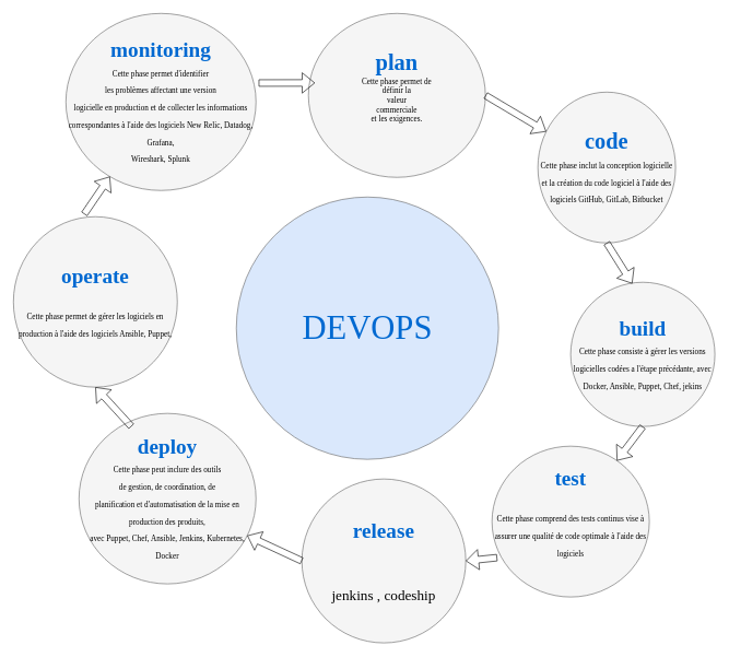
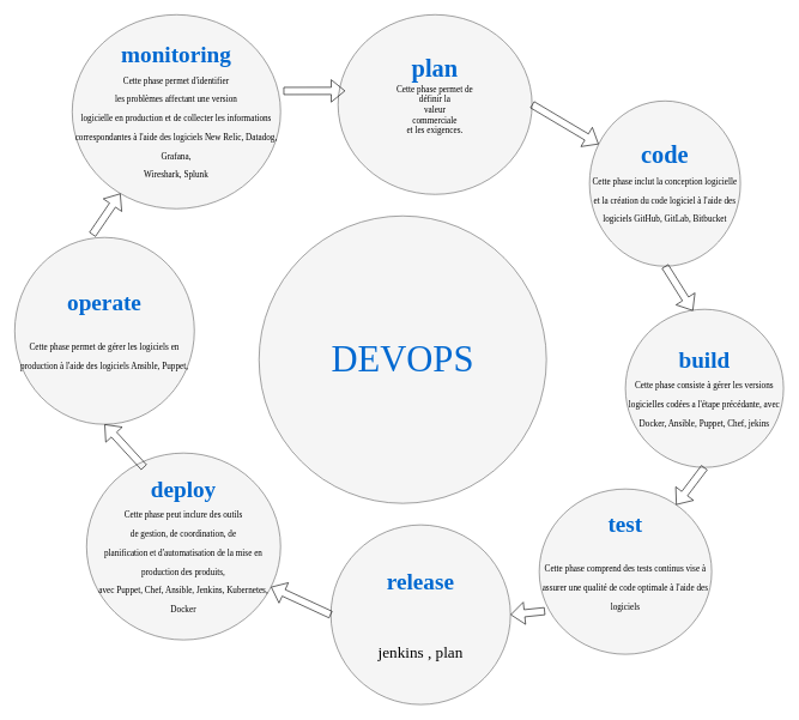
  <mxCell id="0" />
  <mxCell id="1" parent="0" />
- <mxCell id="2" value="&lt;font style=&quot;font-size: 51px&quot;&gt;DEVOPS&lt;/font&gt;" style="ellipse;whiteSpace=wrap;html=1;rounded=0;shadow=0;dashed=0;comic=0;fontFamily=Verdana;fontSize=22;fontColor=#0069D1;fillColor=#dae8fc;strokeColor=#666666;" parent="1" vertex="1"><mxGeometry x="360" y="300" width="400" height="400" as="geometry" /></mxCell>
+ <mxCell id="2" value="&lt;font style=&quot;font-size: 51px&quot;&gt;DEVOPS&lt;/font&gt;" style="ellipse;whiteSpace=wrap;html=1;rounded=0;shadow=0;dashed=0;comic=0;fontFamily=Verdana;fontSize=22;fontColor=#0069D1;fillColor=#f5f5f5;strokeColor=#666666;" parent="1" vertex="1"><mxGeometry x="360" y="300" width="400" height="400" as="geometry" /></mxCell>
  <mxCell id="3" value="&lt;div style=&quot;font-size: 34px&quot;&gt;&lt;font style=&quot;font-size: 34px&quot;&gt;&lt;b&gt;plan&lt;/b&gt;&lt;br&gt;&lt;/font&gt;&lt;/div&gt;&lt;div style=&quot;font-size: 12px&quot;&gt;&lt;font style=&quot;font-size: 12px&quot; color=&quot;#000000&quot;&gt;Cette phase permet de &lt;br&gt;&lt;/font&gt;&lt;/div&gt;&lt;div style=&quot;font-size: 12px&quot;&gt;&lt;font style=&quot;font-size: 12px&quot; color=&quot;#000000&quot;&gt;définir la&lt;/font&gt;&lt;/div&gt;&lt;div style=&quot;font-size: 12px&quot;&gt;&lt;font style=&quot;font-size: 12px&quot; color=&quot;#000000&quot;&gt; valeur &lt;br&gt;&lt;/font&gt;&lt;/div&gt;&lt;div style=&quot;font-size: 12px&quot;&gt;&lt;font style=&quot;font-size: 12px&quot; color=&quot;#000000&quot;&gt;commerciale&lt;/font&gt;&lt;/div&gt;&lt;div style=&quot;font-size: 12px&quot;&gt;&lt;font style=&quot;font-size: 12px&quot; color=&quot;#000000&quot;&gt; et les exigences.&lt;/font&gt;&lt;/div&gt;&lt;font style=&quot;font-size: 10px&quot;&gt;&lt;br&gt;&lt;/font&gt;" style="ellipse;whiteSpace=wrap;html=1;rounded=0;shadow=0;dashed=0;comic=0;fontFamily=Verdana;fontSize=22;fontColor=#0069D1;fillColor=#f5f5f5;strokeColor=#666666;" parent="1" vertex="1"><mxGeometry x="470" y="20" width="270" height="250" as="geometry" /></mxCell>
- <mxCell id="4" value="&lt;div&gt;&lt;b&gt;&lt;font style=&quot;font-size: 32px&quot;&gt;release&lt;/font&gt;&lt;br&gt;&lt;/b&gt;&lt;/div&gt;&lt;div&gt;&lt;br&gt;&lt;b&gt;&lt;/b&gt;&lt;/div&gt;&lt;div&gt;&lt;br&gt;&lt;/div&gt;&lt;div style=&quot;font-size: 12px&quot;&gt;&lt;br&gt;&lt;/div&gt;&lt;div&gt;&lt;font color=&quot;#000000&quot;&gt;jenkins , codeship&lt;/font&gt;&lt;br&gt;&lt;/div&gt;" style="ellipse;whiteSpace=wrap;html=1;rounded=0;shadow=0;dashed=0;comic=0;fontFamily=Verdana;fontSize=22;fontColor=#0069D1;fillColor=#f5f5f5;strokeColor=#666666;" parent="1" vertex="1"><mxGeometry x="460" y="730" width="250" height="250" as="geometry" /></mxCell>
+ <mxCell id="4" value="&lt;div&gt;&lt;b&gt;&lt;font style=&quot;font-size: 32px&quot;&gt;release&lt;/font&gt;&lt;br&gt;&lt;/b&gt;&lt;/div&gt;&lt;div&gt;&lt;br&gt;&lt;b&gt;&lt;/b&gt;&lt;/div&gt;&lt;div&gt;&lt;br&gt;&lt;/div&gt;&lt;div style=&quot;font-size: 12px&quot;&gt;&lt;br&gt;&lt;/div&gt;&lt;div&gt;&lt;font color=&quot;#000000&quot;&gt;jenkins , plan&lt;/font&gt;&lt;br&gt;&lt;/div&gt;" style="ellipse;whiteSpace=wrap;html=1;rounded=0;shadow=0;dashed=0;comic=0;fontFamily=Verdana;fontSize=22;fontColor=#0069D1;fillColor=#f5f5f5;strokeColor=#666666;" parent="1" vertex="1"><mxGeometry x="460" y="730" width="250" height="250" as="geometry" /></mxCell>
  <mxCell id="5" value="&lt;div&gt;&lt;b&gt;&lt;font style=&quot;font-size: 32px&quot;&gt;build&lt;/font&gt;&lt;br&gt;&lt;/b&gt;&lt;/div&gt;&lt;div&gt;&lt;font style=&quot;font-size: 12px&quot; color=&quot;#000000&quot;&gt;Cette phase consiste à gérer les versions logicielles codées a l'étape précédante, avec &lt;br&gt;&lt;/font&gt;&lt;/div&gt;&lt;div&gt;&lt;font style=&quot;font-size: 12px&quot; color=&quot;#000000&quot;&gt;Docker, Ansible, Puppet, Chef, jekins&lt;/font&gt;&lt;br&gt;&lt;b&gt;&lt;/b&gt;&lt;/div&gt;" style="ellipse;whiteSpace=wrap;html=1;rounded=0;shadow=0;dashed=0;comic=0;fontFamily=Verdana;fontSize=22;fontColor=#0069D1;fillColor=#f5f5f5;strokeColor=#666666;" parent="1" vertex="1"><mxGeometry x="870" y="430" width="220" height="220" as="geometry" /></mxCell>
  <mxCell id="6" value="&lt;div&gt;&lt;b&gt;&lt;font style=&quot;font-size: 32px&quot;&gt;operate&lt;/font&gt;&lt;/b&gt;&lt;/div&gt;&lt;div&gt;&lt;font color=&quot;#000000&quot;&gt;&lt;br&gt;&lt;font style=&quot;font-size: 12px&quot;&gt;Cette phase permet de gérer les logiciels en production à l'aide des logiciels Ansible, Puppet,&lt;/font&gt;&lt;/font&gt;&lt;/div&gt;" style="ellipse;whiteSpace=wrap;html=1;rounded=0;shadow=0;dashed=0;comic=0;fontFamily=Verdana;fontSize=22;fontColor=#0069D1;fillColor=#f5f5f5;strokeColor=#666666;" parent="1" vertex="1"><mxGeometry x="20" y="330" width="250" height="260" as="geometry" /></mxCell>
  <mxCell id="7" value="&lt;div&gt;&lt;font style=&quot;font-size: 32px&quot;&gt;&lt;b&gt;monitoring&lt;/b&gt;&lt;br&gt;&lt;/font&gt;&lt;/div&gt;&lt;div&gt;&lt;font style=&quot;font-size: 12px&quot; color=&quot;#000000&quot;&gt;Cette phase permet d'identifier&lt;/font&gt;&lt;/div&gt;&lt;div&gt;&lt;font style=&quot;font-size: 12px&quot; color=&quot;#000000&quot;&gt; les problèmes affectant une version &lt;br&gt;logicielle en production et de collecter les informations &lt;br&gt;correspondantes à l'aide des logiciels New Relic, Datadog, Grafana, &lt;br&gt;Wireshark, Splunk&lt;/font&gt;&lt;br&gt;&lt;font style=&quot;font-size: 32px&quot;&gt;&lt;/font&gt;&lt;/div&gt;" style="ellipse;whiteSpace=wrap;html=1;rounded=0;shadow=0;dashed=0;comic=0;fontFamily=Verdana;fontSize=22;fontColor=#0069D1;fillColor=#f5f5f5;strokeColor=#666666;" parent="1" vertex="1"><mxGeometry x="100" y="20" width="290" height="270" as="geometry" /></mxCell>
  <mxCell id="8" value="&lt;div&gt;&lt;font style=&quot;font-size: 34px&quot;&gt;&lt;b&gt;&lt;font style=&quot;font-size: 34px&quot;&gt;code&lt;/font&gt;&lt;/b&gt;&lt;/font&gt;&lt;/div&gt;&lt;div&gt;&lt;font style=&quot;font-size: 12px&quot; color=&quot;#000000&quot;&gt;Cette phase inclut la conception logicielle et la création du code logiciel à l'aide des logiciels GitHub, GitLab, Bitbucket &lt;/font&gt;&lt;/div&gt;" style="ellipse;whiteSpace=wrap;html=1;rounded=0;shadow=0;dashed=0;comic=0;fontFamily=Verdana;fontSize=22;fontColor=#0069D1;fillColor=#f5f5f5;strokeColor=#666666;" parent="1" vertex="1"><mxGeometry x="820" y="140" width="210" height="230" as="geometry" /></mxCell>
  <mxCell id="9" value="&lt;div&gt;&lt;b&gt;&lt;font style=&quot;font-size: 32px&quot;&gt;test&lt;/font&gt;&lt;br&gt;&lt;/b&gt;&lt;/div&gt;&lt;div&gt;&lt;br&gt;&lt;b&gt;&lt;/b&gt;&lt;/div&gt;&lt;font style=&quot;font-size: 12px&quot; color=&quot;#000000&quot;&gt;Cette phase comprend des tests continus vise à assurer une qualité de code optimale à l'aide des&lt;br&gt;&lt;/font&gt;&lt;div&gt;&lt;font style=&quot;font-size: 12px&quot; color=&quot;#000000&quot;&gt; logiciels &lt;br&gt;&lt;/font&gt;&lt;/div&gt;&lt;div&gt;&lt;br&gt;&lt;font style=&quot;font-size: 12px&quot; color=&quot;#000000&quot;&gt;&lt;/font&gt;&lt;/div&gt;" style="ellipse;whiteSpace=wrap;html=1;rounded=0;shadow=0;dashed=0;comic=0;fontFamily=Verdana;fontSize=22;fontColor=#0069D1;fillColor=#f5f5f5;strokeColor=#666666;" parent="1" vertex="1"><mxGeometry x="750" y="680" width="240" height="230" as="geometry" /></mxCell>
  <mxCell id="10" value="&lt;div&gt;&lt;font style=&quot;font-size: 32px&quot;&gt;&lt;b&gt;deploy&lt;/b&gt;&lt;br&gt;&lt;/font&gt;&lt;/div&gt;&lt;div&gt;&lt;font style=&quot;font-size: 12px&quot; color=&quot;#000000&quot;&gt;Cette phase peut inclure des outils &lt;br&gt;&lt;/font&gt;&lt;/div&gt;&lt;div&gt;&lt;font style=&quot;font-size: 12px&quot; color=&quot;#000000&quot;&gt;de gestion, de coordination, de &lt;br/&gt;planification et d'automatisation de la mise en production des produits,&lt;br/&gt; avec Puppet, Chef, Ansible, Jenkins, Kubernetes,&lt;br/&gt;Docker&lt;/font&gt;&lt;/div&gt;" style="ellipse;whiteSpace=wrap;html=1;rounded=0;shadow=0;dashed=0;comic=0;fontFamily=Verdana;fontSize=22;fontColor=#0069D1;fillColor=#f5f5f5;strokeColor=#666666;" parent="1" vertex="1"><mxGeometry x="120" y="630" width="270" height="260" as="geometry" /></mxCell>
  <mxCell id="11" value="" style="shape=flexArrow;endArrow=classic;html=1;rounded=0;fontSize=12;fontColor=#000000;exitX=1;exitY=0.5;exitDx=0;exitDy=0;" edge="1" parent="1" source="3" target="8"><mxGeometry width="50" height="50" relative="1" as="geometry"><mxPoint x="510" y="570" as="sourcePoint" /><mxPoint x="560" y="520" as="targetPoint" /></mxGeometry></mxCell>
  <mxCell id="12" value="" style="shape=flexArrow;endArrow=classic;html=1;rounded=0;fontSize=12;fontColor=#000000;exitX=0.5;exitY=1;exitDx=0;exitDy=0;entryX=0.427;entryY=0.009;entryDx=0;entryDy=0;entryPerimeter=0;" edge="1" parent="1" source="8" target="5"><mxGeometry width="50" height="50" relative="1" as="geometry"><mxPoint x="1020" y="370" as="sourcePoint" /><mxPoint x="1070" y="320" as="targetPoint" /></mxGeometry></mxCell>
  <mxCell id="13" value="" style="shape=flexArrow;endArrow=classic;html=1;rounded=0;fontSize=12;fontColor=#000000;exitX=0.5;exitY=1;exitDx=0;exitDy=0;" edge="1" parent="1" source="5" target="9"><mxGeometry width="50" height="50" relative="1" as="geometry"><mxPoint x="1030" y="690" as="sourcePoint" /><mxPoint x="1080" y="640" as="targetPoint" /></mxGeometry></mxCell>
  <mxCell id="14" value="" style="shape=flexArrow;endArrow=classic;html=1;rounded=0;fontSize=12;fontColor=#000000;exitX=0.033;exitY=0.739;exitDx=0;exitDy=0;exitPerimeter=0;entryX=1;entryY=0.5;entryDx=0;entryDy=0;" edge="1" parent="1" source="9" target="4"><mxGeometry width="50" height="50" relative="1" as="geometry"><mxPoint x="510" y="570" as="sourcePoint" /><mxPoint x="560" y="520" as="targetPoint" /></mxGeometry></mxCell>
  <mxCell id="15" value="" style="shape=flexArrow;endArrow=classic;html=1;rounded=0;fontSize=12;fontColor=#000000;exitX=0;exitY=0.5;exitDx=0;exitDy=0;" edge="1" parent="1" source="4" target="10"><mxGeometry width="50" height="50" relative="1" as="geometry"><mxPoint x="510" y="570" as="sourcePoint" /><mxPoint x="560" y="520" as="targetPoint" /></mxGeometry></mxCell>
  <mxCell id="16" value="" style="shape=flexArrow;endArrow=classic;html=1;rounded=0;fontSize=12;fontColor=#000000;entryX=0.5;entryY=1;entryDx=0;entryDy=0;" edge="1" parent="1" target="6"><mxGeometry width="50" height="50" relative="1" as="geometry"><mxPoint x="200" y="650" as="sourcePoint" /><mxPoint x="560" y="520" as="targetPoint" /></mxGeometry></mxCell>
  <mxCell id="17" value="" style="shape=flexArrow;endArrow=classic;html=1;rounded=0;fontSize=12;fontColor=#000000;exitX=0.432;exitY=-0.015;exitDx=0;exitDy=0;exitPerimeter=0;" edge="1" parent="1" source="6" target="7"><mxGeometry width="50" height="50" relative="1" as="geometry"><mxPoint x="140" y="320" as="sourcePoint" /><mxPoint x="560" y="520" as="targetPoint" /></mxGeometry></mxCell>
  <mxCell id="18" value="" style="shape=flexArrow;endArrow=classic;html=1;rounded=0;fontSize=12;fontColor=#000000;exitX=1.014;exitY=0.393;exitDx=0;exitDy=0;exitPerimeter=0;entryX=0.037;entryY=0.424;entryDx=0;entryDy=0;entryPerimeter=0;" edge="1" parent="1" source="7" target="3"><mxGeometry width="50" height="50" relative="1" as="geometry"><mxPoint x="510" y="570" as="sourcePoint" /><mxPoint x="560" y="520" as="targetPoint" /></mxGeometry></mxCell>
